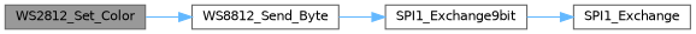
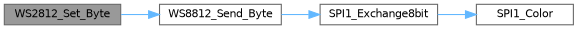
  digraph {
    rankdir=LR
    node [color=grey40 fillcolor=white fontname=Helvetica fontsize=10 shape=box style=filled]
    edge [color=steelblue1 fontname=Helvetica fontsize=10 labelfontname=Helvetica labelfontsize=10 style=solid]
-   n1 [color=gray40 fillcolor=grey60 fontcolor=black height=0.2 label=WS2812_Set_Color width=0.4]
+   n1 [color=gray40 fillcolor=grey60 fontcolor=black height=0.2 label=WS2812_Set_Byte width=0.4]
    n2 [height=0.2 label=WS8812_Send_Byte width=0.4]
-   n3 [height=0.2 label=SPI1_Exchange9bit width=0.4]
-   n4 [height=0.2 label=SPI1_Exchange width=0.4]
+   n3 [height=0.2 label=SPI1_Exchange8bit width=0.4]
+   n4 [height=0.2 label=SPI1_Color width=0.4]
    n1 -> n2
    n2 -> n3
    n3 -> n4
  }
